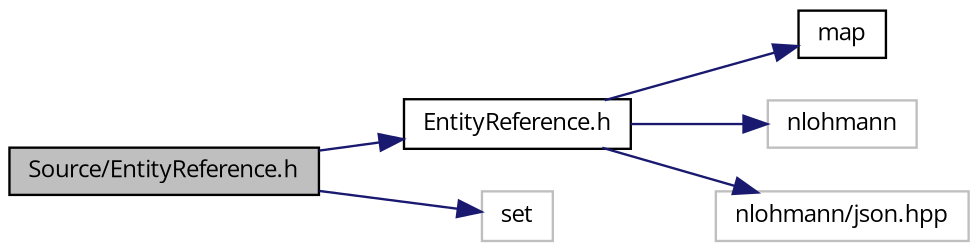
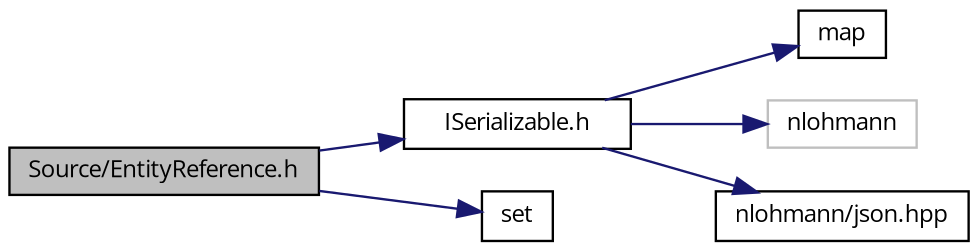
  digraph {
    fontname="Open Sans"
    rankdir=LR
    node [color=black fillcolor=white fontname="Open Sans" fontsize=10 shape=record style=filled]
    edge [color=midnightblue fontname="Open Sans" fontsize=10 labelfontname=Helvetica labelfontsize=10 style=solid]
    n1 [fillcolor=grey75 fontcolor=black height=0.2 label="Source/EntityReference.h" width=0.4]
-   n2 [height=0.2 label="EntityReference.h" width=0.4]
-   n3 [color=grey75 height=0.2 label=set width=0.4]
+   n2 [height=0.2 label="ISerializable.h" width=0.4]
+   n3 [height=0.2 label=set width=0.4]
    n4 [height=0.2 label=map width=0.4]
    n5 [color=grey75 height=0.2 label=nlohmann width=0.4]
-   n6 [color=grey75 height=0.2 label="nlohmann/json.hpp" width=0.4]
+   n6 [height=0.2 label="nlohmann/json.hpp" width=0.4]
    n1 -> n2
    n1 -> n3
    n2 -> n4
    n2 -> n5
    n2 -> n6
  }
